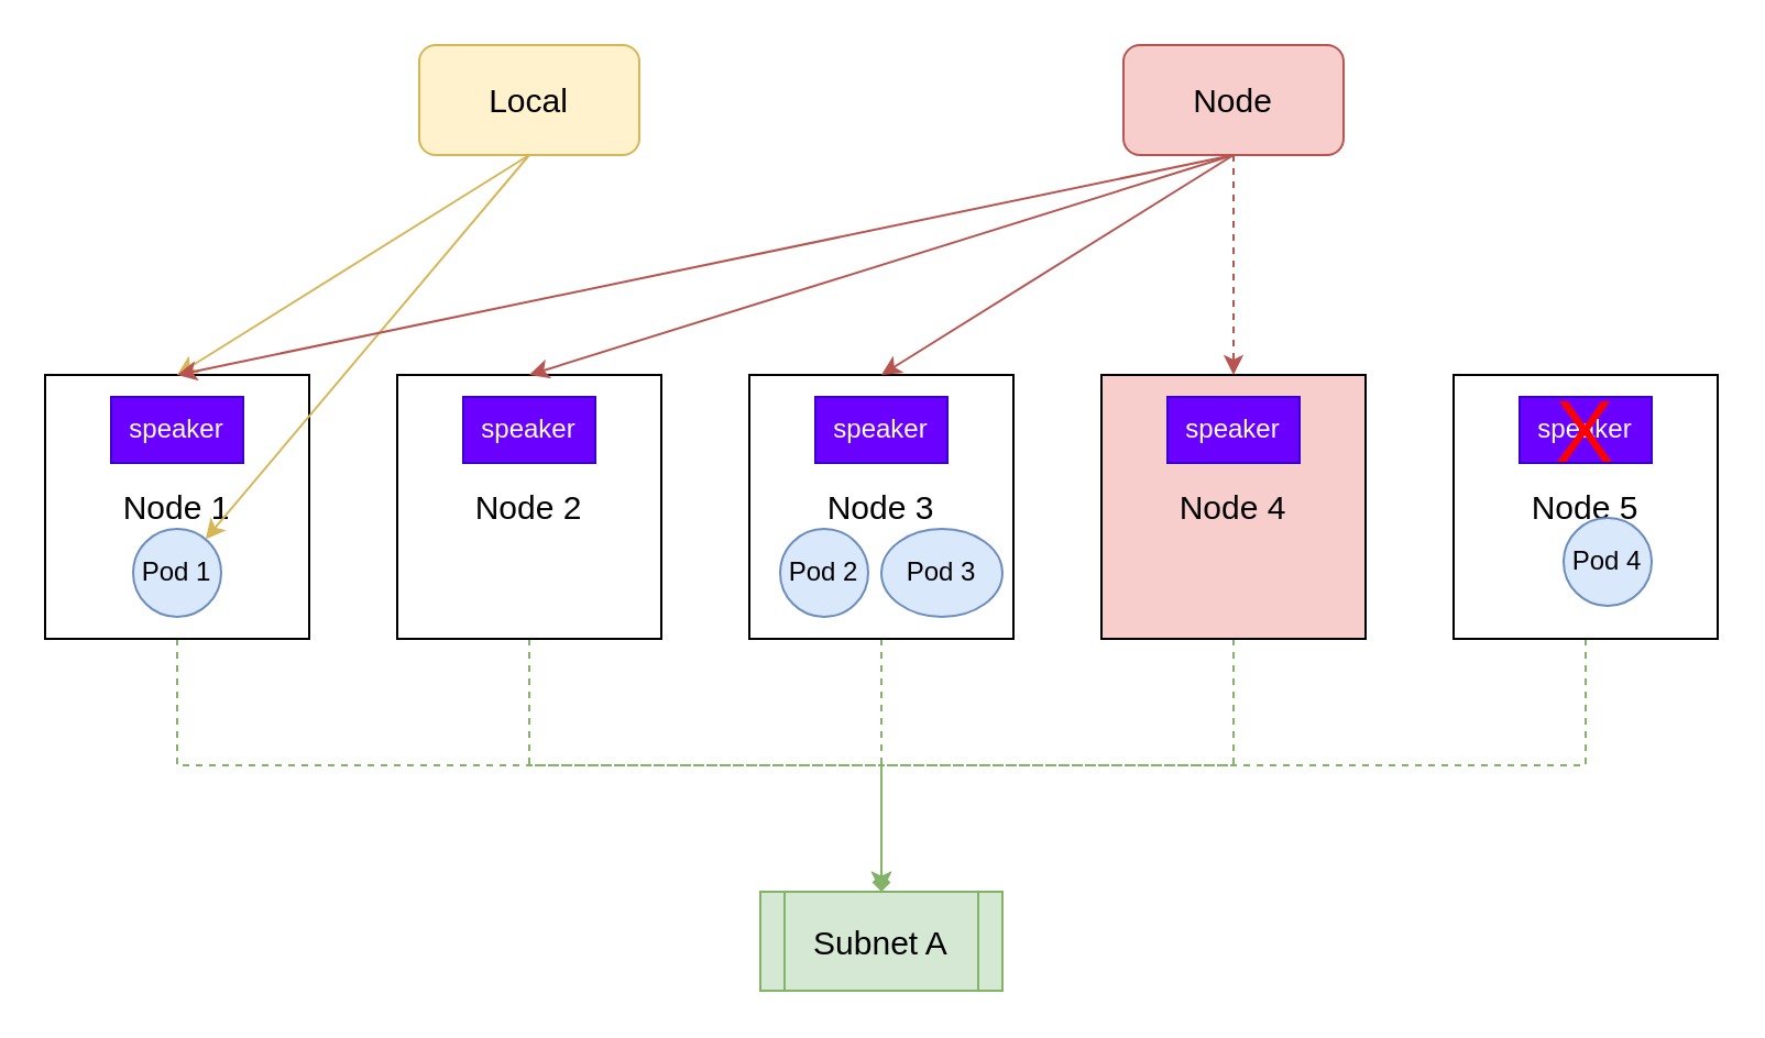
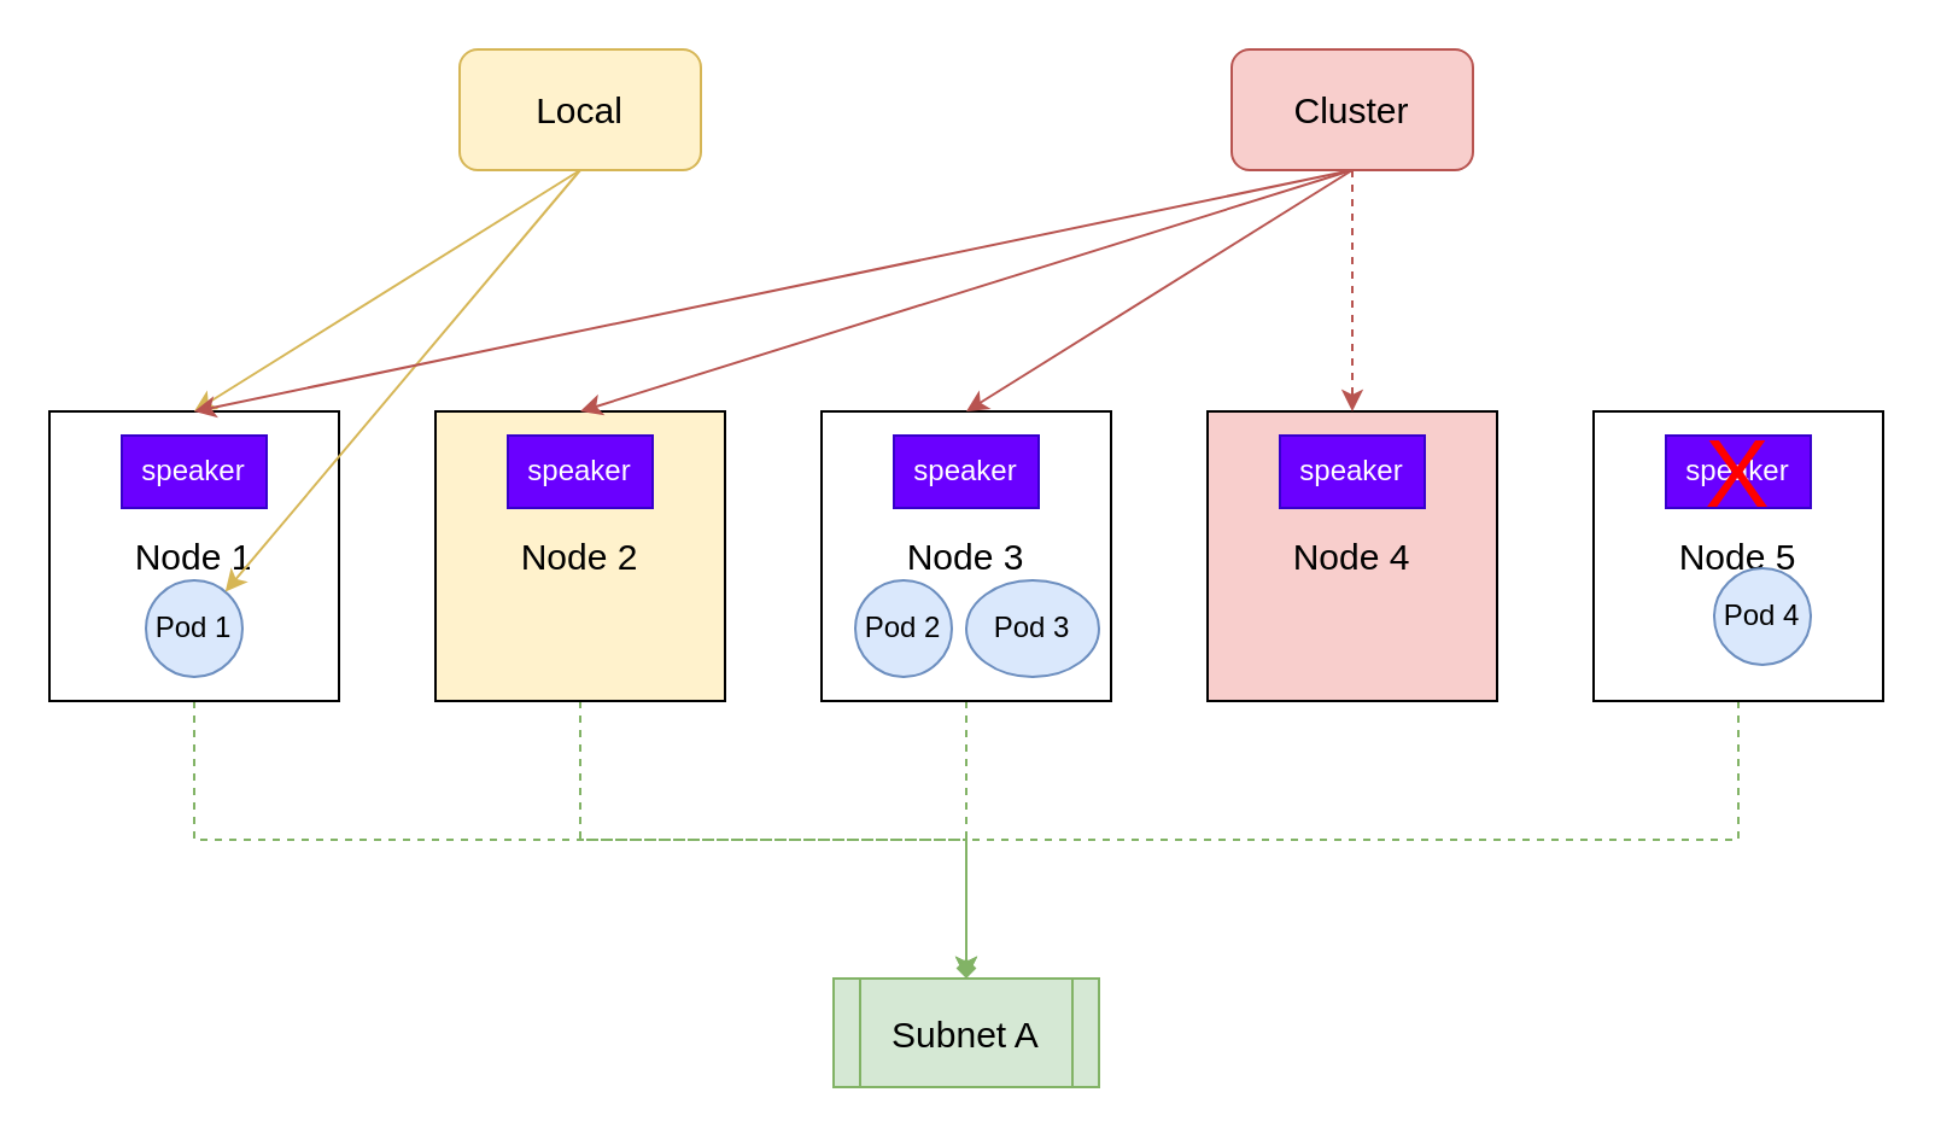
  <mxCell id="0" />
  <mxCell id="1" parent="0" />
  <mxCell id="2" style="edgeStyle=orthogonalEdgeStyle;rounded=0;orthogonalLoop=1;jettySize=auto;html=1;exitX=0.5;exitY=1;exitDx=0;exitDy=0;entryX=0.5;entryY=0;entryDx=0;entryDy=0;dashed=1;fillColor=#d5e8d4;strokeColor=#82b366;" parent="1" source="3" target="16" edge="1"><mxGeometry relative="1" as="geometry" /></mxCell>
  <mxCell id="3" value="Node 1" style="whiteSpace=wrap;html=1;aspect=fixed;fontSize=15;" parent="1" vertex="1"><mxGeometry x="20" y="170" width="120" height="120" as="geometry" /></mxCell>
  <mxCell id="4" style="edgeStyle=orthogonalEdgeStyle;rounded=0;orthogonalLoop=1;jettySize=auto;html=1;exitX=0.5;exitY=1;exitDx=0;exitDy=0;entryX=0.5;entryY=0;entryDx=0;entryDy=0;dashed=1;fillColor=#d5e8d4;strokeColor=#82b366;" parent="1" source="5" target="16" edge="1"><mxGeometry relative="1" as="geometry" /></mxCell>
- <mxCell id="5" value="Node 2" style="whiteSpace=wrap;html=1;aspect=fixed;fontSize=15;" parent="1" vertex="1"><mxGeometry x="180" y="170" width="120" height="120" as="geometry" /></mxCell>
+ <mxCell id="5" value="Node 2" style="whiteSpace=wrap;html=1;aspect=fixed;fontSize=15;fillColor=#fff2cc;" parent="1" vertex="1"><mxGeometry x="180" y="170" width="120" height="120" as="geometry" /></mxCell>
  <mxCell id="6" style="edgeStyle=orthogonalEdgeStyle;rounded=0;orthogonalLoop=1;jettySize=auto;html=1;exitX=0.5;exitY=1;exitDx=0;exitDy=0;dashed=1;fillColor=#d5e8d4;strokeColor=#82b366;" parent="1" source="7" target="16" edge="1"><mxGeometry relative="1" as="geometry" /></mxCell>
  <mxCell id="7" value="Node 3" style="whiteSpace=wrap;html=1;aspect=fixed;fontSize=15;" parent="1" vertex="1"><mxGeometry x="340" y="170" width="120" height="120" as="geometry" /></mxCell>
- <mxCell id="8" style="edgeStyle=orthogonalEdgeStyle;rounded=0;orthogonalLoop=1;jettySize=auto;html=1;exitX=0.5;exitY=1;exitDx=0;exitDy=0;entryX=0.5;entryY=0;entryDx=0;entryDy=0;dashed=1;fillColor=#d5e8d4;strokeColor=#82b366;" parent="1" source="9" target="16" edge="1"><mxGeometry relative="1" as="geometry" /></mxCell>
  <mxCell id="9" value="Node 4" style="whiteSpace=wrap;html=1;aspect=fixed;fontSize=15;fillColor=#f8cecc;" parent="1" vertex="1"><mxGeometry x="500" y="170" width="120" height="120" as="geometry" /></mxCell>
  <mxCell id="10" style="edgeStyle=orthogonalEdgeStyle;rounded=0;orthogonalLoop=1;jettySize=auto;html=1;exitX=0.5;exitY=1;exitDx=0;exitDy=0;entryX=0.5;entryY=0;entryDx=0;entryDy=0;dashed=1;fillColor=#d5e8d4;strokeColor=#82b366;endArrow=diamond;" parent="1" source="11" target="16" edge="1"><mxGeometry relative="1" as="geometry" /></mxCell>
  <mxCell id="11" value="Node 5" style="whiteSpace=wrap;html=1;aspect=fixed;fontSize=15;" parent="1" vertex="1"><mxGeometry x="660" y="170" width="120" height="120" as="geometry" /></mxCell>
  <mxCell id="12" value="Pod 1" style="ellipse;whiteSpace=wrap;html=1;aspect=fixed;fillColor=#dae8fc;strokeColor=#6c8ebf;" parent="1" vertex="1"><mxGeometry x="60" y="240" width="40" height="40" as="geometry" /></mxCell>
  <mxCell id="13" value="Pod 2" style="ellipse;whiteSpace=wrap;html=1;aspect=fixed;fillColor=#dae8fc;strokeColor=#6c8ebf;" parent="1" vertex="1"><mxGeometry x="354" y="240" width="40" height="40" as="geometry" /></mxCell>
  <mxCell id="14" value="Pod 3" style="ellipse;whiteSpace=wrap;html=1;aspect=fixed;fillColor=#dae8fc;strokeColor=#6c8ebf;" parent="1" vertex="1"><mxGeometry x="400" y="240" width="55" height="40" as="geometry" /></mxCell>
  <mxCell id="15" value="Pod 4" style="ellipse;whiteSpace=wrap;html=1;aspect=fixed;fillColor=#dae8fc;strokeColor=#6c8ebf;" parent="1" vertex="1"><mxGeometry x="710" y="235" width="40" height="40" as="geometry" /></mxCell>
  <mxCell id="16" value="Subnet A" style="shape=process;whiteSpace=wrap;html=1;backgroundOutline=1;fontSize=15;fillColor=#d5e8d4;strokeColor=#82b366;" parent="1" vertex="1"><mxGeometry x="345" y="405" width="110" height="45" as="geometry" /></mxCell>
  <mxCell id="17" style="rounded=0;orthogonalLoop=1;jettySize=auto;html=1;exitX=0.5;exitY=1;exitDx=0;exitDy=0;entryX=0.5;entryY=0;entryDx=0;entryDy=0;fillColor=#fff2cc;strokeColor=#d6b656;" parent="1" source="19" target="3" edge="1"><mxGeometry relative="1" as="geometry" /></mxCell>
  <mxCell id="18" style="rounded=0;orthogonalLoop=1;jettySize=auto;html=1;exitX=0.5;exitY=1;exitDx=0;exitDy=0;fillColor=#fff2cc;strokeColor=#d6b656;" parent="1" source="19" target="12" edge="1"><mxGeometry relative="1" as="geometry" /></mxCell>
  <mxCell id="19" value="Local" style="rounded=1;whiteSpace=wrap;html=1;fontSize=15;fillColor=#fff2cc;strokeColor=#d6b656;" parent="1" vertex="1"><mxGeometry x="190" y="20" width="100" height="50" as="geometry" /></mxCell>
  <mxCell id="20" style="rounded=0;orthogonalLoop=1;jettySize=auto;html=1;exitX=0.5;exitY=1;exitDx=0;exitDy=0;entryX=0.5;entryY=0;entryDx=0;entryDy=0;strokeColor=#b85450;fillColor=#f8cecc;" parent="1" source="24" target="3" edge="1"><mxGeometry relative="1" as="geometry" /></mxCell>
  <mxCell id="21" style="rounded=0;orthogonalLoop=1;jettySize=auto;html=1;exitX=0.5;exitY=1;exitDx=0;exitDy=0;strokeColor=#b85450;fillColor=#f8cecc;entryX=0.5;entryY=0;entryDx=0;entryDy=0;" parent="1" source="24" target="5" edge="1"><mxGeometry relative="1" as="geometry" /></mxCell>
  <mxCell id="22" style="rounded=0;orthogonalLoop=1;jettySize=auto;html=1;exitX=0.5;exitY=1;exitDx=0;exitDy=0;fillColor=#f8cecc;strokeColor=#b85450;entryX=0.5;entryY=0;entryDx=0;entryDy=0;" parent="1" source="24" target="7" edge="1"><mxGeometry relative="1" as="geometry" /></mxCell>
  <mxCell id="23" style="edgeStyle=orthogonalEdgeStyle;rounded=0;orthogonalLoop=1;jettySize=auto;html=1;exitX=0.5;exitY=1;exitDx=0;exitDy=0;entryX=0.5;entryY=0;entryDx=0;entryDy=0;fillColor=#f8cecc;strokeColor=#b85450;dashed=1;" parent="1" source="24" target="9" edge="1"><mxGeometry relative="1" as="geometry" /></mxCell>
- <mxCell id="24" value="Node" style="rounded=1;whiteSpace=wrap;html=1;fontSize=15;fillColor=#f8cecc;strokeColor=#b85450;" parent="1" vertex="1"><mxGeometry x="510" y="20" width="100" height="50" as="geometry" /></mxCell>
+ <mxCell id="24" value="Cluster" style="rounded=1;whiteSpace=wrap;html=1;fontSize=15;fillColor=#f8cecc;strokeColor=#b85450;" parent="1" vertex="1"><mxGeometry x="510" y="20" width="100" height="50" as="geometry" /></mxCell>
  <mxCell id="25" value="speaker" style="rounded=0;whiteSpace=wrap;html=1;fillColor=#6a00ff;strokeColor=#3700CC;fontColor=#ffffff;" vertex="1" parent="1"><mxGeometry x="50" y="180" width="60" height="30" as="geometry" /></mxCell>
  <mxCell id="26" value="speaker" style="rounded=0;whiteSpace=wrap;html=1;fillColor=#6a00ff;strokeColor=#3700CC;fontColor=#ffffff;" vertex="1" parent="1"><mxGeometry x="210" y="180" width="60" height="30" as="geometry" /></mxCell>
  <mxCell id="27" value="speaker" style="rounded=0;whiteSpace=wrap;html=1;fillColor=#6a00ff;strokeColor=#3700CC;fontColor=#ffffff;" vertex="1" parent="1"><mxGeometry x="370" y="180" width="60" height="30" as="geometry" /></mxCell>
  <mxCell id="28" value="speaker" style="rounded=0;whiteSpace=wrap;html=1;fillColor=#6a00ff;strokeColor=#3700CC;fontColor=#ffffff;" vertex="1" parent="1"><mxGeometry x="530" y="180" width="60" height="30" as="geometry" /></mxCell>
  <mxCell id="29" value="speaker" style="rounded=0;whiteSpace=wrap;html=1;fillColor=#6a00ff;strokeColor=#3700CC;fontColor=#ffffff;" vertex="1" parent="1"><mxGeometry x="690" y="180" width="60" height="30" as="geometry" /></mxCell>
  <mxCell id="30" value="X" style="text;html=1;strokeColor=none;fillColor=none;align=center;verticalAlign=middle;whiteSpace=wrap;rounded=0;fontSize=40;fontColor=#FF0000;" vertex="1" parent="1"><mxGeometry x="690" y="180" width="60" height="30" as="geometry" /></mxCell>
